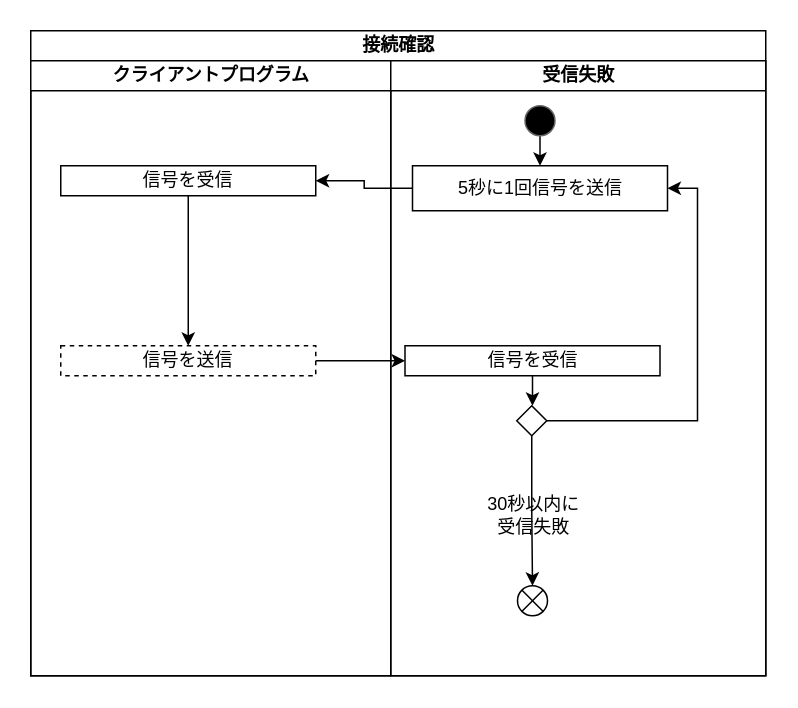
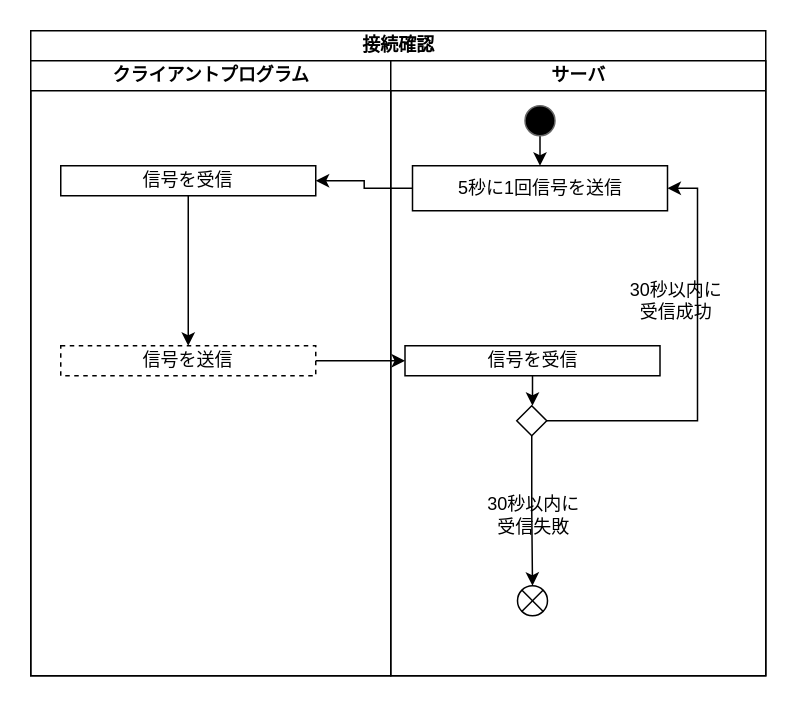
  <mxCell id="0" />
  <mxCell id="1" parent="0" />
  <mxCell id="2" value="接続確認" style="swimlane;childLayout=stackLayout;resizeParent=1;resizeParentMax=0;startSize=20;html=1;" vertex="1" parent="1"><mxGeometry x="20" y="20" width="490" height="430" as="geometry" /></mxCell>
  <mxCell id="3" value="クライアントプログラム" style="swimlane;startSize=20;html=1;" vertex="1" parent="2"><mxGeometry y="20" width="240" height="410" as="geometry" /></mxCell>
  <mxCell id="4" style="edgeStyle=orthogonalEdgeStyle;rounded=0;orthogonalLoop=1;jettySize=auto;html=1;exitX=0.5;exitY=1;exitDx=0;exitDy=0;entryX=0.5;entryY=0;entryDx=0;entryDy=0;" edge="1" parent="3" source="5" target="6"><mxGeometry relative="1" as="geometry" /></mxCell>
  <mxCell id="5" value="信号を受信" style="rounded=0;whiteSpace=wrap;html=1;" vertex="1" parent="3"><mxGeometry x="20" y="70" width="170" height="20" as="geometry" /></mxCell>
  <mxCell id="6" value="信号を送信" style="rounded=0;whiteSpace=wrap;html=1;dashed=1;" vertex="1" parent="3"><mxGeometry x="20" y="190" width="170" height="20" as="geometry" /></mxCell>
- <mxCell id="7" value="受信失敗" style="swimlane;startSize=20;html=1;" vertex="1" parent="2"><mxGeometry x="240" y="20" width="250" height="410" as="geometry" /></mxCell>
+ <mxCell id="7" value="サーバ" style="swimlane;startSize=20;html=1;" vertex="1" parent="2"><mxGeometry x="240" y="20" width="250" height="410" as="geometry" /></mxCell>
  <mxCell id="8" style="edgeStyle=orthogonalEdgeStyle;rounded=0;orthogonalLoop=1;jettySize=auto;html=1;exitX=0.5;exitY=1;exitDx=0;exitDy=0;entryX=0.5;entryY=0;entryDx=0;entryDy=0;" edge="1" parent="7" source="9" target="10"><mxGeometry relative="1" as="geometry" /></mxCell>
  <mxCell id="9" value="" style="ellipse;whiteSpace=wrap;html=1;aspect=fixed;fillColor=light-dark(#000000, #1a1a1a);fontColor=#333333;strokeColor=#666666;" vertex="1" parent="7"><mxGeometry x="89.5" y="30" width="20" height="20" as="geometry" /></mxCell>
  <mxCell id="10" value="5秒に1回信号を送信" style="rounded=0;whiteSpace=wrap;html=1;" vertex="1" parent="7"><mxGeometry x="14.5" y="70" width="170" height="30" as="geometry" /></mxCell>
  <mxCell id="11" style="edgeStyle=orthogonalEdgeStyle;rounded=0;orthogonalLoop=1;jettySize=auto;html=1;exitX=0.5;exitY=1;exitDx=0;exitDy=0;" edge="1" parent="7" source="12"><mxGeometry relative="1" as="geometry"><mxPoint x="94.5" y="230" as="targetPoint" /></mxGeometry></mxCell>
  <mxCell id="12" value="信号を受信" style="rounded=0;whiteSpace=wrap;html=1;" vertex="1" parent="7"><mxGeometry x="9.5" y="190" width="170" height="20" as="geometry" /></mxCell>
  <mxCell id="13" style="edgeStyle=orthogonalEdgeStyle;rounded=0;orthogonalLoop=1;jettySize=auto;html=1;exitX=1;exitY=0.5;exitDx=0;exitDy=0;entryX=1;entryY=0.5;entryDx=0;entryDy=0;" edge="1" parent="7" source="14" target="10"><mxGeometry relative="1" as="geometry" /></mxCell>
  <mxCell id="14" value="" style="rhombus;whiteSpace=wrap;html=1;" vertex="1" parent="7"><mxGeometry x="84" y="230" width="20" height="20" as="geometry" /></mxCell>
+ <mxCell id="15" value="30秒以内に&lt;div&gt;受信成功&lt;/div&gt;" style="text;html=1;align=center;verticalAlign=middle;resizable=0;points=[];autosize=1;strokeColor=none;fillColor=none;" vertex="1" parent="7"><mxGeometry x="150" y="140" width="80" height="40" as="geometry" /></mxCell>
  <mxCell id="16" value="30秒以内に&lt;div&gt;受信失敗&lt;/div&gt;" style="text;html=1;align=center;verticalAlign=middle;resizable=0;points=[];autosize=1;strokeColor=none;fillColor=none;" vertex="1" parent="7"><mxGeometry x="55" y="283" width="80" height="40" as="geometry" /></mxCell>
  <mxCell id="17" value="" style="edgeStyle=orthogonalEdgeStyle;rounded=0;orthogonalLoop=1;jettySize=auto;html=1;exitX=0.5;exitY=1;exitDx=0;exitDy=0;entryX=0.5;entryY=0;entryDx=0;entryDy=0;" edge="1" parent="7" source="18"><mxGeometry relative="1" as="geometry"><mxPoint x="404" y="360" as="sourcePoint" /><mxPoint x="94" y="350" as="targetPoint" /></mxGeometry></mxCell>
  <mxCell id="18" value="" style="verticalLabelPosition=bottom;verticalAlign=top;html=1;shape=mxgraph.flowchart.or;" vertex="1" parent="7"><mxGeometry x="84.5" y="350" width="20" height="20" as="geometry" /></mxCell>
  <mxCell id="19" value="" style="edgeStyle=orthogonalEdgeStyle;rounded=0;orthogonalLoop=1;jettySize=auto;html=1;exitX=0.5;exitY=1;exitDx=0;exitDy=0;entryX=0.5;entryY=0;entryDx=0;entryDy=0;" edge="1" parent="7" source="14" target="18"><mxGeometry relative="1" as="geometry"><mxPoint x="404" y="360" as="sourcePoint" /><mxPoint x="404" y="460" as="targetPoint" /></mxGeometry></mxCell>
  <mxCell id="20" style="edgeStyle=orthogonalEdgeStyle;rounded=0;orthogonalLoop=1;jettySize=auto;html=1;exitX=0;exitY=0.5;exitDx=0;exitDy=0;entryX=1;entryY=0.5;entryDx=0;entryDy=0;" edge="1" parent="2" source="10" target="5"><mxGeometry relative="1" as="geometry" /></mxCell>
  <mxCell id="21" style="edgeStyle=orthogonalEdgeStyle;rounded=0;orthogonalLoop=1;jettySize=auto;html=1;exitX=1;exitY=0.5;exitDx=0;exitDy=0;entryX=0;entryY=0.5;entryDx=0;entryDy=0;" edge="1" parent="2" source="6" target="12"><mxGeometry relative="1" as="geometry" /></mxCell>
